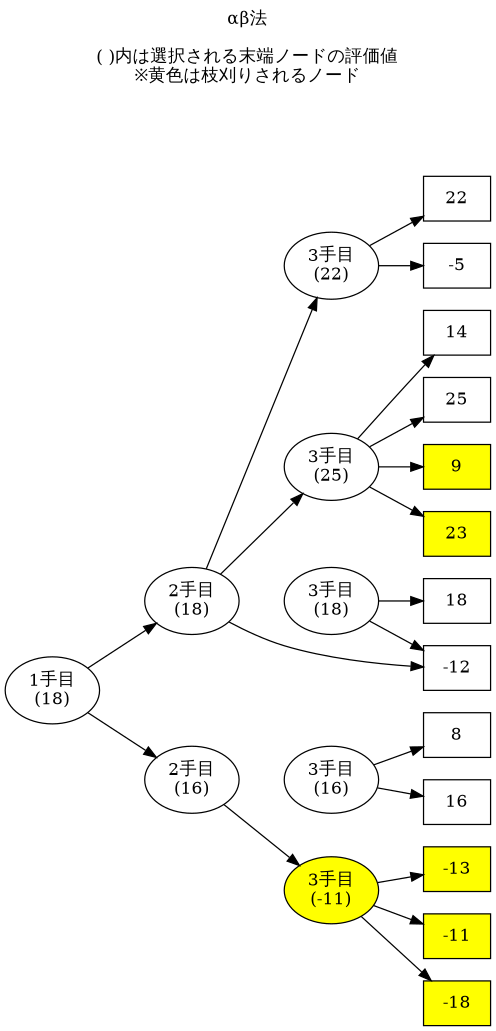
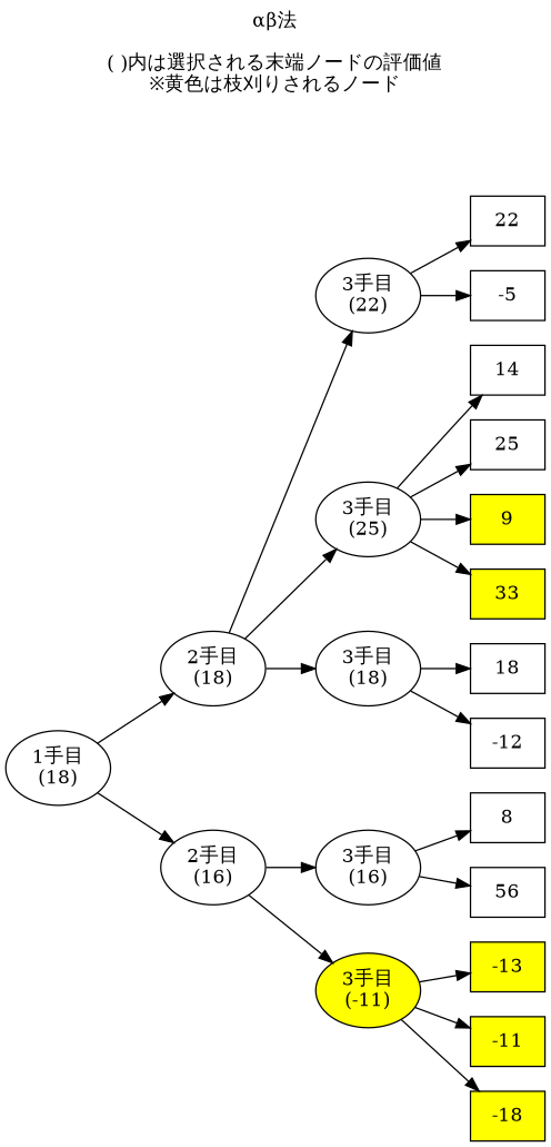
  digraph {
    label="αβ法\n\n( )内は選択される末端ノードの評価値\n※黄色は枝刈りされるノード"
    labelloc=t
    rankdir=LR
    node [shape=box]
    "1手目\n(18)" [shape=""]
    "2手目\n(18)" [shape=""]
    "2手目\n(16)" [shape=""]
    "3手目\n(22)" [shape=""]
    "3手目\n(25)" [shape=""]
    "3手目\n(18)" [shape=""]
    "3手目\n(16)" [shape=""]
    "3手目\n(-11)" [fillcolor="#FFFF00" style=filled shape=""]
    22
    -5
    14
    25
    9 [fillcolor="#FFFF00" style=filled]
-   33 [fillcolor="#FFFF00" style=filled label=23]
+   33 [fillcolor="#FFFF00" style=filled]
    18
    -12
    8
-   16
+   16 [label=56]
    -13 [fillcolor="#FFFF00" style=filled]
    -11 [fillcolor="#FFFF00" style=filled]
    -18 [fillcolor="#FFFF00" style=filled]
    "1手目\n(18)" -> "2手目\n(18)"
    "1手目\n(18)" -> "2手目\n(16)"
    "2手目\n(18)" -> "3手目\n(22)"
    "2手目\n(18)" -> "3手目\n(25)"
-   "2手目\n(18)" -> -12
+   "2手目\n(18)" -> "3手目\n(18)"
+   "2手目\n(16)" -> "3手目\n(16)"
    "2手目\n(16)" -> "3手目\n(-11)"
    "3手目\n(22)" -> 22
    "3手目\n(22)" -> -5
    "3手目\n(25)" -> 14
    "3手目\n(25)" -> 25
    "3手目\n(25)" -> 9
    "3手目\n(25)" -> 33
    "3手目\n(18)" -> 18
    "3手目\n(18)" -> -12
    "3手目\n(16)" -> 8
    "3手目\n(16)" -> 16
    "3手目\n(-11)" -> -13
    "3手目\n(-11)" -> -11
    "3手目\n(-11)" -> -18
  }
